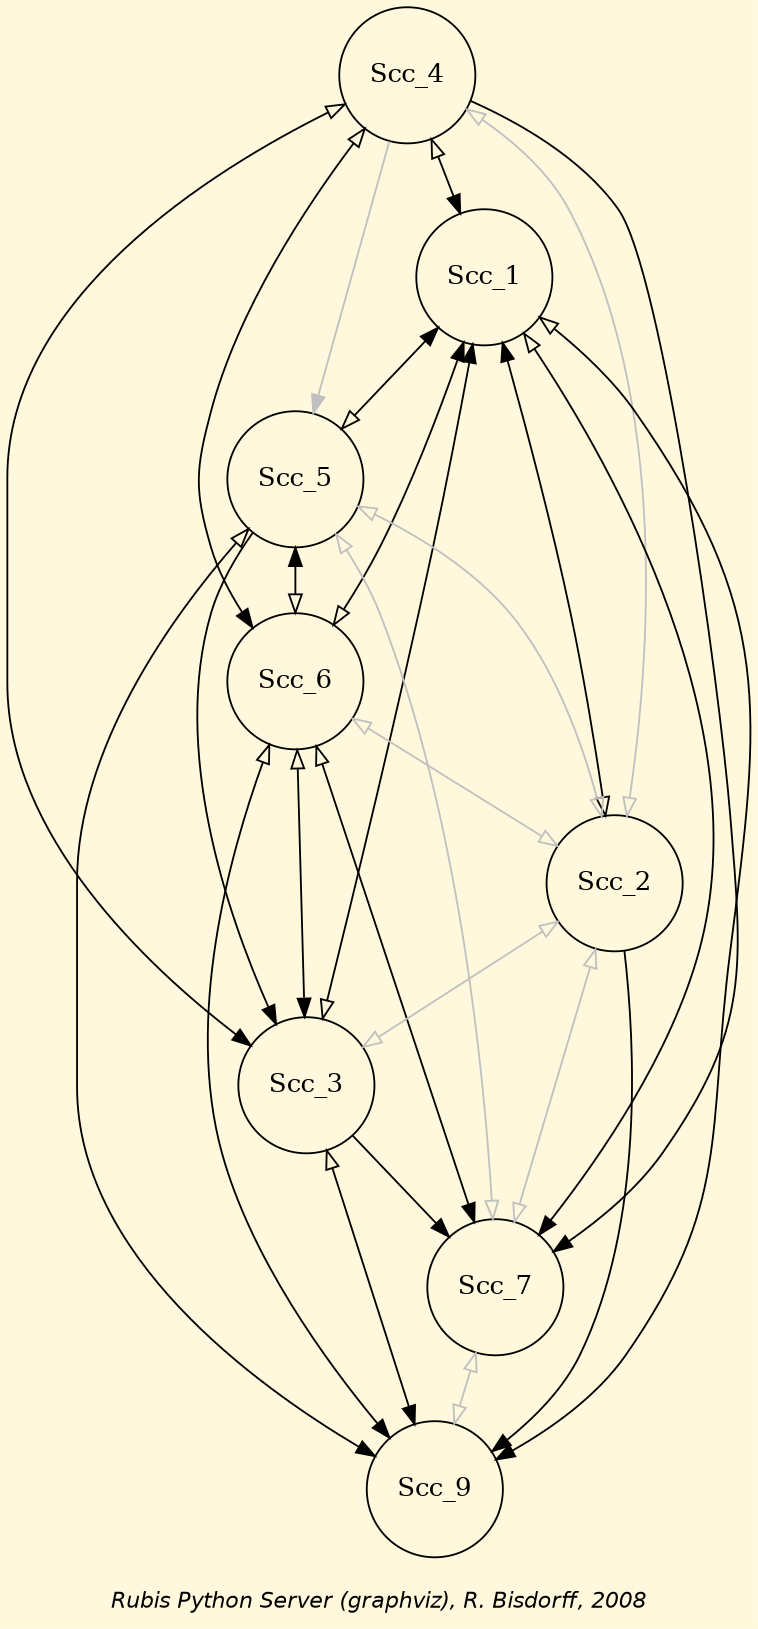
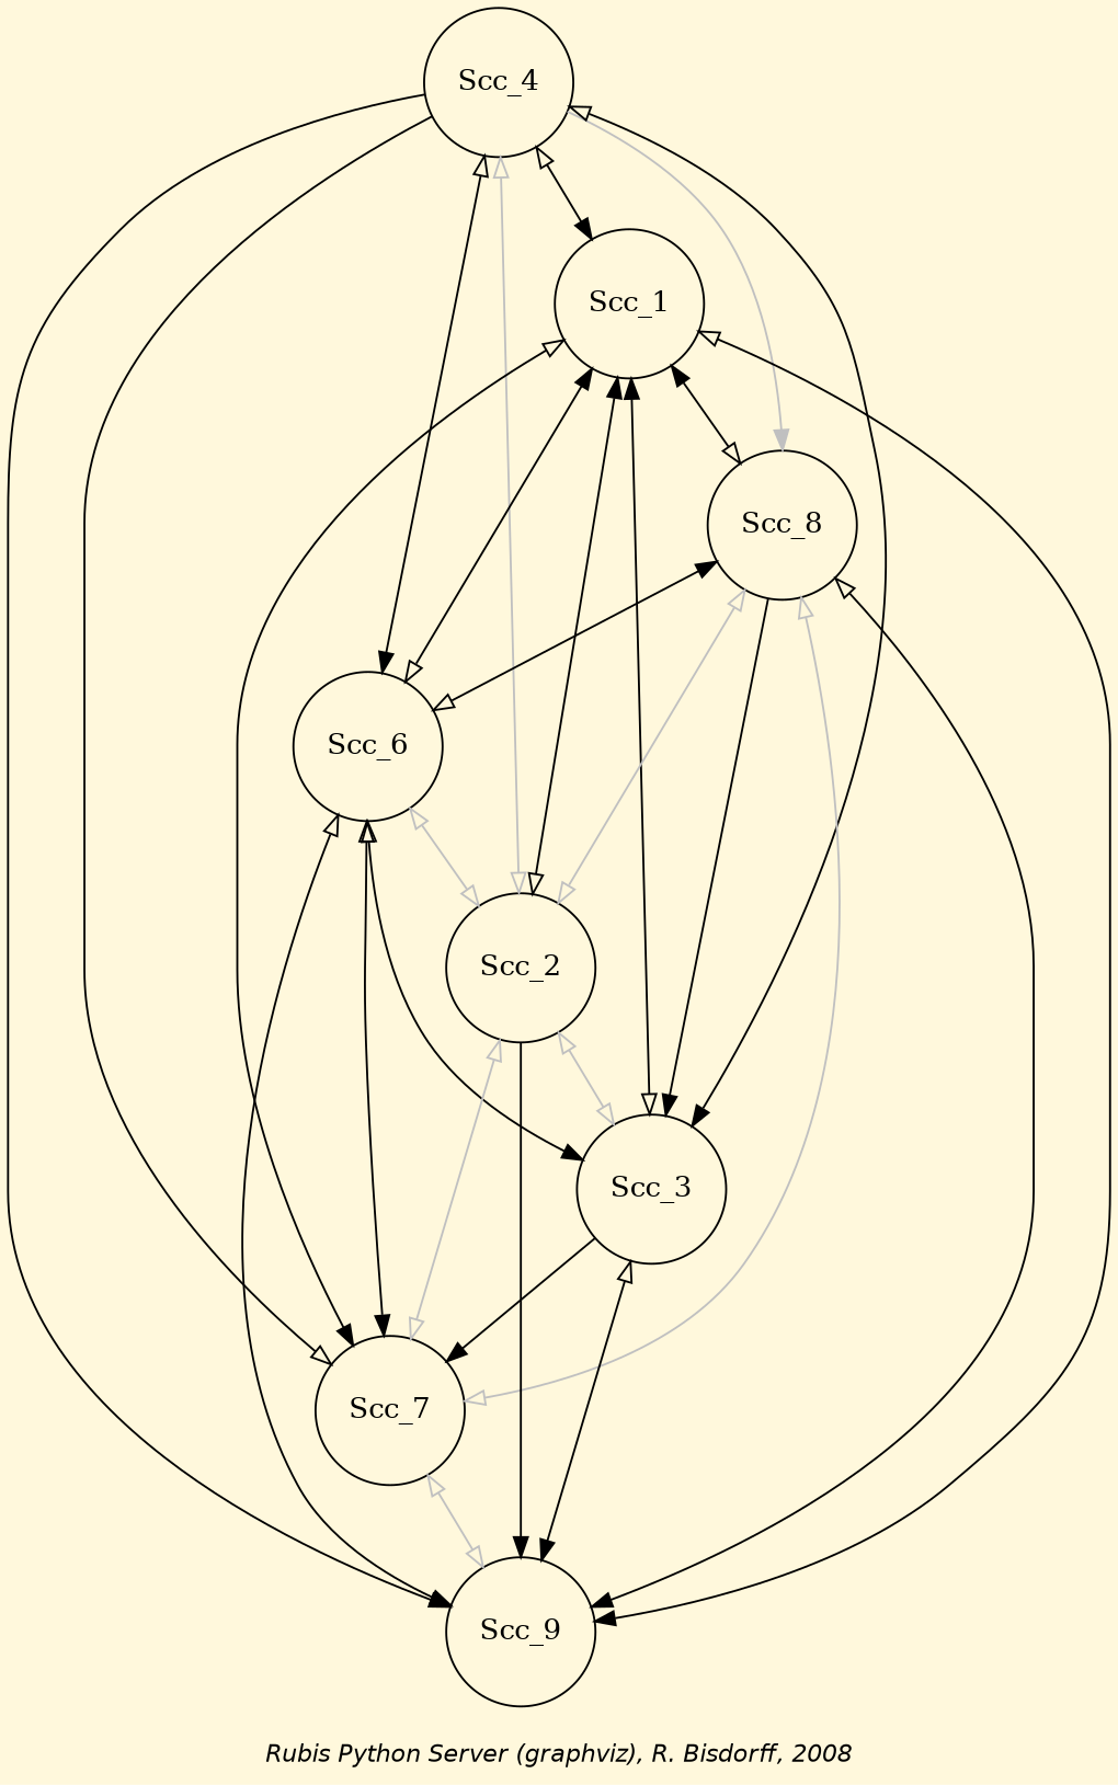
  digraph {
    bgcolor=cornsilk
    fontname="Helvetica-Oblique"
    fontsize=12
    label="\nRubis Python Server (graphviz), R. Bisdorff, 2008"
    node [shape=circle]
    edge [arrowhead=empty arrowtail=empty color=black dir=both]
    n1 [label=Scc_4]
    n2 [label=Scc_1]
-   n3 [label=Scc_5]
+   n3 [label=Scc_8]
    n4 [label=Scc_6]
    n5 [label=Scc_2]
    n6 [label=Scc_3]
    n7 [label=Scc_7]
    n8 [label=Scc_9]
    n1 -> n2 [arrowhead=normal]
    n1 -> n3 [color=grey dir=forward arrowhead="" arrowtail=""]
    n1 -> n4 [arrowhead=normal]
    n1 -> n5 [color=grey]
    n1 -> n6 [arrowhead=normal]
-   n1 -> n7 [dir=forward arrowhead="" arrowtail=""]
+   n1 -> n7 [dir=forward arrowtail=""]
+   n1 -> n8 [dir=forward arrowhead="" arrowtail=""]
    n2 -> n3 [arrowtail=normal]
    n2 -> n4 [arrowtail=normal]
    n2 -> n5 [arrowtail=normal]
    n2 -> n6 [arrowtail=normal]
    n2 -> n7 [arrowhead=normal]
    n2 -> n8 [arrowhead=normal]
    n3 -> n4 [arrowtail=normal]
    n3 -> n5 [color=grey]
    n3 -> n7 [color=grey]
    n3 -> n8 [arrowhead=normal]
    n4 -> n5 [color=grey]
    n4 -> n6 [arrowhead=normal]
    n4 -> n7 [arrowhead=normal]
    n4 -> n8 [arrowhead=normal]
    n5 -> n6 [color=grey]
    n5 -> n7 [color=grey]
    n5 -> n8 [dir=forward arrowhead="" arrowtail=""]
    n6 -> n3 [dir=back arrowhead="" arrowtail=""]
    n6 -> n7 [dir=forward arrowhead="" arrowtail=""]
    n6 -> n8 [arrowhead=normal]
    n7 -> n8 [color=grey]
  }
